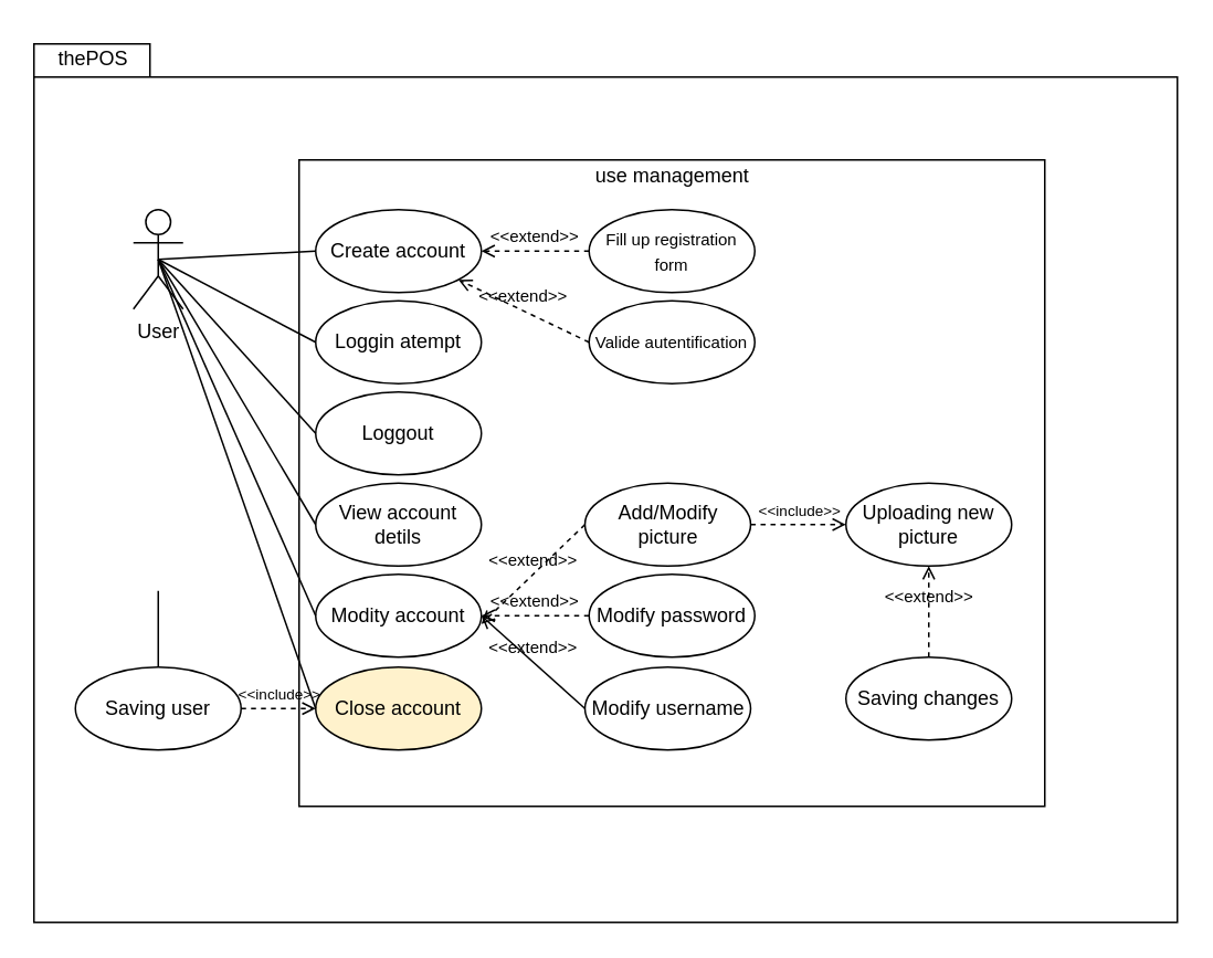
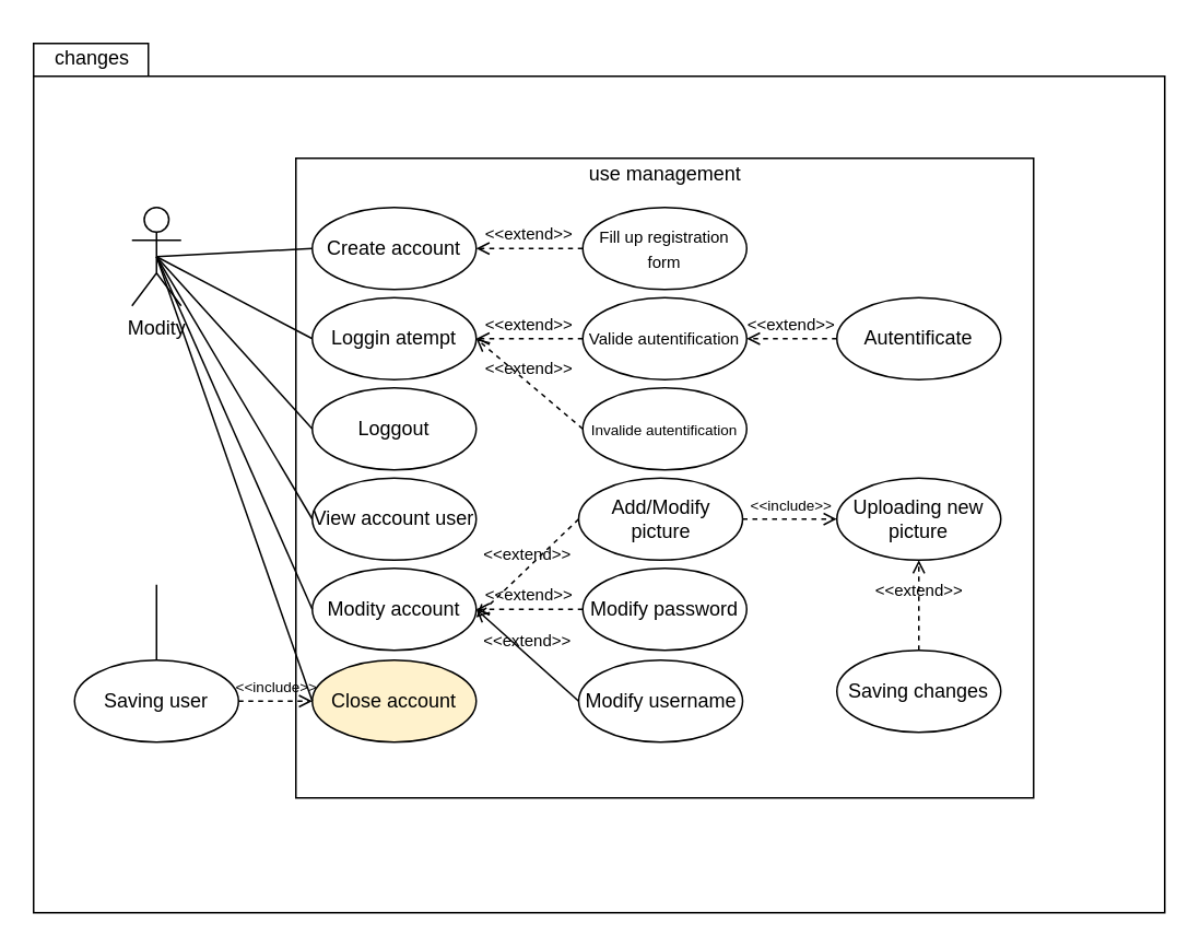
  <mxCell id="0" />
  <mxCell id="1" parent="0" />
  <mxCell id="2" value="" style="shape=folder;fontStyle=1;spacingTop=10;tabWidth=70;tabHeight=20;tabPosition=left;html=1;" parent="1" vertex="1"><mxGeometry x="20" y="26" width="690" height="530" as="geometry" /></mxCell>
- <mxCell id="3" value="thePOS" style="text;html=1;strokeColor=none;fillColor=none;align=center;verticalAlign=middle;whiteSpace=wrap;rounded=0;" parent="1" vertex="1"><mxGeometry x="26" y="20" width="60" height="30" as="geometry" /></mxCell>
- <mxCell id="4" value="User" style="shape=umlActor;html=1;verticalLabelPosition=bottom;verticalAlign=top;align=center;" vertex="1" parent="1"><mxGeometry x="80" y="126" width="30" height="60" as="geometry" /></mxCell>
+ <mxCell id="3" value="changes" style="text;html=1;strokeColor=none;fillColor=none;align=center;verticalAlign=middle;whiteSpace=wrap;rounded=0;" parent="1" vertex="1"><mxGeometry x="26" y="20" width="60" height="30" as="geometry" /></mxCell>
+ <mxCell id="4" value="Modity" style="shape=umlActor;html=1;verticalLabelPosition=bottom;verticalAlign=top;align=center;" vertex="1" parent="1"><mxGeometry x="80" y="126" width="30" height="60" as="geometry" /></mxCell>
  <mxCell id="5" value="" style="rounded=0;whiteSpace=wrap;html=1;" vertex="1" parent="1"><mxGeometry x="180" y="96" width="450" height="390" as="geometry" /></mxCell>
  <mxCell id="6" value="Create account" style="ellipse;whiteSpace=wrap;html=1;" vertex="1" parent="1"><mxGeometry x="190" y="126" width="100" height="50" as="geometry" /></mxCell>
  <mxCell id="7" value="use management" style="text;html=1;strokeColor=none;fillColor=none;align=center;verticalAlign=middle;whiteSpace=wrap;rounded=0;" vertex="1" parent="1"><mxGeometry x="352.5" y="91" width="105" height="30" as="geometry" /></mxCell>
  <mxCell id="8" value="Saving user" style="ellipse;whiteSpace=wrap;html=1;" vertex="1" parent="1"><mxGeometry x="45" y="402" width="100" height="50" as="geometry" /></mxCell>
  <mxCell id="9" value="" style="edgeStyle=none;html=1;endArrow=none;verticalAlign=bottom;exitX=0.5;exitY=0.5;exitDx=0;exitDy=0;exitPerimeter=0;entryX=0;entryY=0.5;entryDx=0;entryDy=0;" edge="1" parent="1" source="4" target="6"><mxGeometry width="160" relative="1" as="geometry"><mxPoint x="300" y="286" as="sourcePoint" /><mxPoint x="190" y="161" as="targetPoint" /></mxGeometry></mxCell>
  <mxCell id="10" value="&lt;font style=&quot;font-size: 10px&quot;&gt;Fill up registration form&lt;/font&gt;" style="ellipse;whiteSpace=wrap;html=1;" vertex="1" parent="1"><mxGeometry x="355" y="126" width="100" height="50" as="geometry" /></mxCell>
  <mxCell id="11" value="&amp;lt;&amp;lt;extend&amp;gt;&amp;gt;" style="html=1;verticalAlign=bottom;labelBackgroundColor=none;endArrow=open;endFill=0;dashed=1;fontSize=10;exitX=0;exitY=0.5;exitDx=0;exitDy=0;" edge="1" parent="1" source="10" target="6"><mxGeometry width="160" relative="1" as="geometry"><mxPoint x="300" y="286" as="sourcePoint" /><mxPoint x="460" y="286" as="targetPoint" /></mxGeometry></mxCell>
+ <mxCell id="12" value="Autentificate" style="ellipse;whiteSpace=wrap;html=1;" vertex="1" parent="1"><mxGeometry x="510" y="181" width="100" height="50" as="geometry" /></mxCell>
  <mxCell id="13" value="Loggin atempt" style="ellipse;whiteSpace=wrap;html=1;" vertex="1" parent="1"><mxGeometry x="190" y="181" width="100" height="50" as="geometry" /></mxCell>
  <mxCell id="14" value="Loggout" style="ellipse;whiteSpace=wrap;html=1;" vertex="1" parent="1"><mxGeometry x="190" y="236" width="100" height="50" as="geometry" /></mxCell>
  <mxCell id="15" value="" style="endArrow=none;startArrow=none;endFill=0;startFill=0;endSize=8;html=1;verticalAlign=bottom;labelBackgroundColor=none;strokeWidth=1;fontSize=10;exitX=0.5;exitY=0.5;exitDx=0;exitDy=0;exitPerimeter=0;entryX=0;entryY=0.5;entryDx=0;entryDy=0;" edge="1" parent="1" source="4" target="13"><mxGeometry width="160" relative="1" as="geometry"><mxPoint x="300" y="286" as="sourcePoint" /><mxPoint x="460" y="286" as="targetPoint" /></mxGeometry></mxCell>
  <mxCell id="16" value="" style="endArrow=none;startArrow=none;endFill=0;startFill=0;endSize=8;html=1;verticalAlign=bottom;labelBackgroundColor=none;strokeWidth=1;fontSize=10;entryX=0;entryY=0.5;entryDx=0;entryDy=0;exitX=0.5;exitY=0.5;exitDx=0;exitDy=0;exitPerimeter=0;" edge="1" parent="1" source="4" target="14"><mxGeometry width="160" relative="1" as="geometry"><mxPoint x="100" y="206" as="sourcePoint" /><mxPoint x="200" y="216" as="targetPoint" /></mxGeometry></mxCell>
  <mxCell id="17" value="&lt;font style=&quot;font-size: 10px&quot;&gt;Valide autentification&lt;/font&gt;" style="ellipse;whiteSpace=wrap;html=1;" vertex="1" parent="1"><mxGeometry x="355" y="181" width="100" height="50" as="geometry" /></mxCell>
- <mxCell id="19" value="&amp;lt;&amp;lt;extend&amp;gt;&amp;gt;" style="html=1;verticalAlign=bottom;labelBackgroundColor=none;endArrow=open;endFill=0;dashed=1;fontSize=10;exitX=0;exitY=0.5;exitDx=0;exitDy=0;" edge="1" parent="1" source="17" target="6"><mxGeometry width="160" relative="1" as="geometry"><mxPoint x="365" y="161" as="sourcePoint" /><mxPoint x="300" y="161" as="targetPoint" /></mxGeometry></mxCell>
- <mxCell id="22" value="View account detils" style="ellipse;whiteSpace=wrap;html=1;" vertex="1" parent="1"><mxGeometry x="190" y="291" width="100" height="50" as="geometry" /></mxCell>
+ <mxCell id="18" value="&lt;font style=&quot;font-size: 9px&quot;&gt;Invalide autentification&lt;/font&gt;" style="ellipse;whiteSpace=wrap;html=1;" vertex="1" parent="1"><mxGeometry x="355" y="236" width="100" height="50" as="geometry" /></mxCell>
+ <mxCell id="19" value="&amp;lt;&amp;lt;extend&amp;gt;&amp;gt;" style="html=1;verticalAlign=bottom;labelBackgroundColor=none;endArrow=open;endFill=0;dashed=1;fontSize=10;exitX=0;exitY=0.5;exitDx=0;exitDy=0;entryX=1;entryY=0.5;entryDx=0;entryDy=0;" edge="1" parent="1" source="17" target="13"><mxGeometry width="160" relative="1" as="geometry"><mxPoint x="365" y="161" as="sourcePoint" /><mxPoint x="300" y="161" as="targetPoint" /></mxGeometry></mxCell>
+ <mxCell id="20" value="&amp;lt;&amp;lt;extend&amp;gt;&amp;gt;" style="html=1;verticalAlign=bottom;labelBackgroundColor=none;endArrow=open;endFill=0;dashed=1;fontSize=10;exitX=0;exitY=0.5;exitDx=0;exitDy=0;entryX=1;entryY=0.5;entryDx=0;entryDy=0;" edge="1" parent="1" source="12" target="17"><mxGeometry width="160" relative="1" as="geometry"><mxPoint x="365" y="216" as="sourcePoint" /><mxPoint x="300" y="216" as="targetPoint" /></mxGeometry></mxCell>
+ <mxCell id="21" value="&amp;lt;&amp;lt;extend&amp;gt;&amp;gt;" style="html=1;verticalAlign=bottom;labelBackgroundColor=none;endArrow=open;endFill=0;dashed=1;fontSize=10;exitX=0;exitY=0.5;exitDx=0;exitDy=0;entryX=1;entryY=0.5;entryDx=0;entryDy=0;" edge="1" parent="1" source="18" target="13"><mxGeometry width="160" relative="1" as="geometry"><mxPoint x="365" y="216" as="sourcePoint" /><mxPoint x="300" y="216" as="targetPoint" /></mxGeometry></mxCell>
+ <mxCell id="22" value="View account user" style="ellipse;whiteSpace=wrap;html=1;" vertex="1" parent="1"><mxGeometry x="190" y="291" width="100" height="50" as="geometry" /></mxCell>
  <mxCell id="23" value="Modity account" style="ellipse;whiteSpace=wrap;html=1;" vertex="1" parent="1"><mxGeometry x="190" y="346" width="100" height="50" as="geometry" /></mxCell>
  <mxCell id="24" value="Close account" style="ellipse;whiteSpace=wrap;html=1;fillColor=#fff2cc;" vertex="1" parent="1"><mxGeometry x="190" y="402" width="100" height="50" as="geometry" /></mxCell>
  <mxCell id="25" value="" style="endArrow=none;startArrow=none;endFill=0;startFill=0;endSize=8;html=1;verticalAlign=bottom;labelBackgroundColor=none;strokeWidth=1;fontSize=10;entryX=0;entryY=0.5;entryDx=0;entryDy=0;exitX=0.5;exitY=0.5;exitDx=0;exitDy=0;exitPerimeter=0;" edge="1" parent="1" source="4" target="22"><mxGeometry width="160" relative="1" as="geometry"><mxPoint x="110" y="216" as="sourcePoint" /><mxPoint x="200" y="271" as="targetPoint" /></mxGeometry></mxCell>
  <mxCell id="26" value="" style="endArrow=none;startArrow=none;endFill=0;startFill=0;endSize=8;html=1;verticalAlign=bottom;labelBackgroundColor=none;strokeWidth=1;fontSize=10;entryX=0;entryY=0.5;entryDx=0;entryDy=0;exitX=0.5;exitY=0.5;exitDx=0;exitDy=0;exitPerimeter=0;" edge="1" parent="1" source="4" target="23"><mxGeometry width="160" relative="1" as="geometry"><mxPoint x="105" y="216" as="sourcePoint" /><mxPoint x="200" y="326" as="targetPoint" /></mxGeometry></mxCell>
  <mxCell id="27" value="" style="endArrow=none;startArrow=none;endFill=0;startFill=0;endSize=8;html=1;verticalAlign=bottom;labelBackgroundColor=none;strokeWidth=1;fontSize=10;exitX=0.5;exitY=0.5;exitDx=0;exitDy=0;exitPerimeter=0;entryX=0;entryY=0.5;entryDx=0;entryDy=0;" edge="1" parent="1" source="4" target="24"><mxGeometry width="160" relative="1" as="geometry"><mxPoint x="56.5" y="341" as="sourcePoint" /><mxPoint x="145.5" y="446" as="targetPoint" /></mxGeometry></mxCell>
  <mxCell id="28" value="" style="endArrow=none;startArrow=none;endFill=0;startFill=0;endSize=8;html=1;verticalAlign=bottom;labelBackgroundColor=none;strokeWidth=1;fontSize=10;entryX=0.5;entryY=0;entryDx=0;entryDy=0;" edge="1" parent="1" target="8"><mxGeometry width="160" relative="1" as="geometry"><mxPoint x="95" y="356" as="sourcePoint" /><mxPoint x="200" y="437" as="targetPoint" /></mxGeometry></mxCell>
  <mxCell id="29" value="&amp;lt;&amp;lt;include&amp;gt;&amp;gt;" style="html=1;verticalAlign=bottom;labelBackgroundColor=none;endArrow=open;endFill=0;dashed=1;fontSize=9;strokeWidth=1;exitX=1;exitY=0.5;exitDx=0;exitDy=0;entryX=0;entryY=0.5;entryDx=0;entryDy=0;" edge="1" parent="1" source="8" target="24"><mxGeometry width="160" relative="1" as="geometry"><mxPoint x="300" y="276" as="sourcePoint" /><mxPoint x="460" y="276" as="targetPoint" /></mxGeometry></mxCell>
  <mxCell id="30" value="Add/Modify picture" style="ellipse;whiteSpace=wrap;html=1;" vertex="1" parent="1"><mxGeometry x="352.5" y="291" width="100" height="50" as="geometry" /></mxCell>
  <mxCell id="31" value="Modify password" style="ellipse;whiteSpace=wrap;html=1;" vertex="1" parent="1"><mxGeometry x="355" y="346" width="100" height="50" as="geometry" /></mxCell>
  <mxCell id="32" value="Modify username" style="ellipse;whiteSpace=wrap;html=1;" vertex="1" parent="1"><mxGeometry x="352.5" y="402" width="100" height="50" as="geometry" /></mxCell>
  <mxCell id="33" value="&amp;lt;&amp;lt;extend&amp;gt;&amp;gt;" style="html=1;verticalAlign=bottom;labelBackgroundColor=none;endArrow=open;endFill=0;dashed=0;fontSize=10;exitX=0;exitY=0.5;exitDx=0;exitDy=0;entryX=1;entryY=0.5;entryDx=0;entryDy=0;" edge="1" parent="1" source="32" target="23"><mxGeometry width="160" relative="1" as="geometry"><mxPoint x="335" y="421" as="sourcePoint" /><mxPoint x="270" y="366" as="targetPoint" /></mxGeometry></mxCell>
  <mxCell id="34" value="&amp;lt;&amp;lt;extend&amp;gt;&amp;gt;" style="html=1;verticalAlign=bottom;labelBackgroundColor=none;endArrow=open;endFill=0;dashed=1;fontSize=10;exitX=0;exitY=0.5;exitDx=0;exitDy=0;entryX=1;entryY=0.5;entryDx=0;entryDy=0;" edge="1" parent="1" source="31" target="23"><mxGeometry width="160" relative="1" as="geometry"><mxPoint x="362.5" y="437" as="sourcePoint" /><mxPoint x="300" y="381" as="targetPoint" /></mxGeometry></mxCell>
  <mxCell id="35" value="&amp;lt;&amp;lt;extend&amp;gt;&amp;gt;" style="html=1;verticalAlign=bottom;labelBackgroundColor=none;endArrow=open;endFill=0;dashed=1;fontSize=10;exitX=0;exitY=0.5;exitDx=0;exitDy=0;" edge="1" parent="1" source="30"><mxGeometry width="160" relative="1" as="geometry"><mxPoint x="365" y="381" as="sourcePoint" /><mxPoint x="290" y="376" as="targetPoint" /></mxGeometry></mxCell>
  <mxCell id="36" value="Uploading new picture" style="ellipse;whiteSpace=wrap;html=1;" vertex="1" parent="1"><mxGeometry x="510" y="291" width="100" height="50" as="geometry" /></mxCell>
  <mxCell id="37" value="&amp;lt;&amp;lt;include&amp;gt;&amp;gt;" style="html=1;verticalAlign=bottom;labelBackgroundColor=none;endArrow=open;endFill=0;dashed=1;fontSize=9;strokeWidth=1;exitX=1;exitY=0.5;exitDx=0;exitDy=0;entryX=0;entryY=0.5;entryDx=0;entryDy=0;" edge="1" parent="1" source="30" target="36"><mxGeometry width="160" relative="1" as="geometry"><mxPoint x="155" y="437" as="sourcePoint" /><mxPoint x="200" y="437" as="targetPoint" /></mxGeometry></mxCell>
  <mxCell id="38" value="Saving changes" style="ellipse;whiteSpace=wrap;html=1;" vertex="1" parent="1"><mxGeometry x="510" y="396" width="100" height="50" as="geometry" /></mxCell>
  <mxCell id="39" value="&amp;lt;&amp;lt;extend&amp;gt;&amp;gt;" style="html=1;verticalAlign=bottom;labelBackgroundColor=none;endArrow=open;endFill=0;dashed=1;fontSize=10;entryX=0.5;entryY=1;entryDx=0;entryDy=0;exitX=0.5;exitY=0;exitDx=0;exitDy=0;" edge="1" parent="1" source="38" target="36"><mxGeometry width="160" relative="1" as="geometry"><mxPoint x="520" y="216" as="sourcePoint" /><mxPoint x="465" y="216" as="targetPoint" /></mxGeometry></mxCell>
